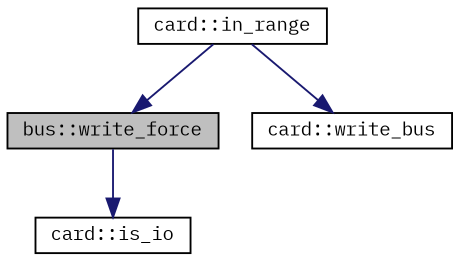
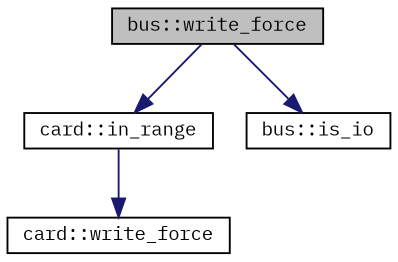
  digraph {
    fontname="IBM Plex Mono"
    rankdir=TB
    node [color=black fillcolor=white fontname="IBM Plex Mono" fontsize=10 shape=record style=filled]
    edge [color=midnightblue fontname="IBM Plex Mono" fontsize=10 labelfontname=Helvetica labelfontsize=10 style=solid]
    n1 [fillcolor=grey75 fontcolor=black height=0.2 label="bus::write_force" width=0.4]
    n2 [height=0.2 label="card::in_range" width=0.4]
-   n3 [height=0.2 label="card::is_io" width=0.4]
-   n4 [height=0.2 label="card::write_bus" width=0.4]
-   n2 -> n1
+   n3 [height=0.2 label="bus::is_io" width=0.4]
+   n4 [height=0.2 label="card::write_force" width=0.4]
+   n1 -> n2
    n1 -> n3
    n2 -> n4
  }
